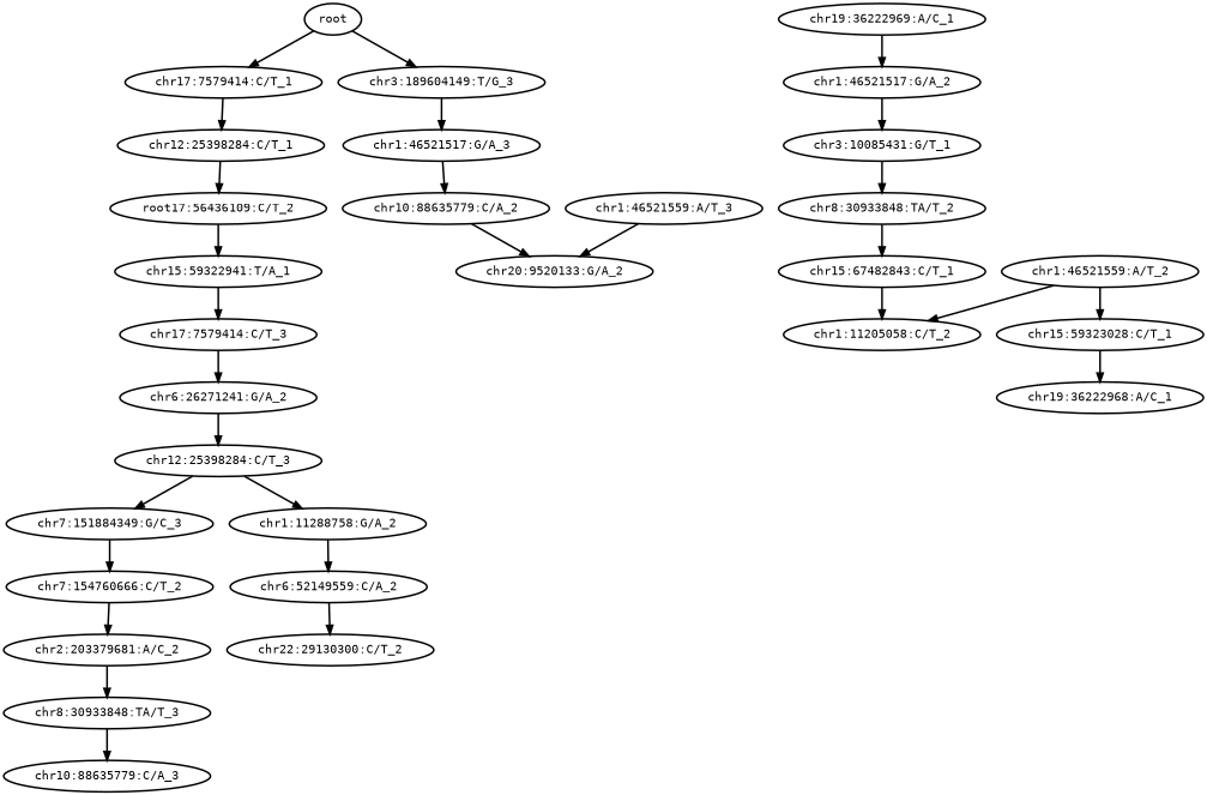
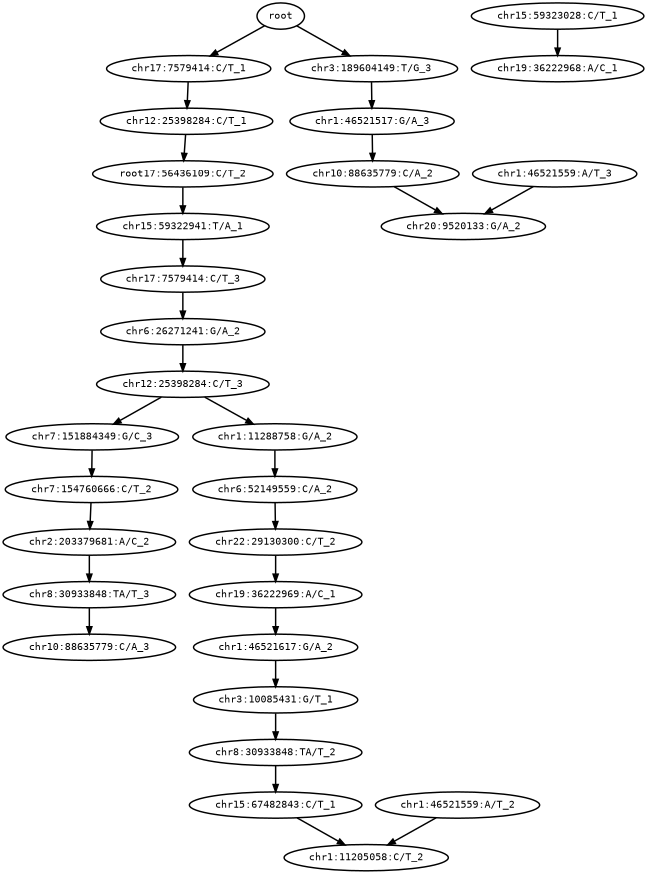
  digraph {
    fontname="DejaVu Sans Mono"
    rankdir=TB
    node [fontname="DejaVu Sans Mono" style=bold]
    edge [fontname="DejaVu Sans Mono" style=bold]
    n1 [label=root]
    n2 [label="chr17:7579414:C/T_1"]
    n3 [label="chr3:189604149:T/G_3"]
    n4 [label="chr12:25398284:C/T_1"]
    n5 [label="chr1:46521517:G/A_3"]
    n6 [label="root17:56436109:C/T_2"]
    n7 [label="chr15:59322941:T/A_1"]
    n8 [label="chr17:7579414:C/T_3"]
    n9 [label="chr6:26271241:G/A_2"]
    n10 [label="chr12:25398284:C/T_3"]
    n11 [label="chr7:151884349:G/C_3"]
    n12 [label="chr1:11288758:G/A_2"]
    n13 [label="chr7:154760666:C/T_2"]
    n14 [label="chr6:52149559:C/A_2"]
    n15 [label="chr2:203379681:A/C_2"]
    n16 [label="chr8:30933848:TA/T_3"]
    n17 [label="chr10:88635779:C/A_3"]
    n18 [label="chr22:29130300:C/T_2"]
    n19 [label="chr19:36222969:A/C_1"]
-   n20 [label="chr1:46521517:G/A_2"]
+   n20 [label="chr1:46521617:G/A_2"]
    n21 [label="chr3:10085431:G/T_1"]
    n22 [label="chr8:30933848:TA/T_2"]
    n23 [label="chr15:67482843:C/T_1"]
    n24 [label="chr1:11205058:C/T_2"]
    n25 [label="chr1:46521559:A/T_2"]
    n26 [label="chr15:59323028:C/T_1"]
    n27 [label="chr19:36222968:A/C_1"]
    n28 [label="chr10:88635779:C/A_2"]
    n29 [label="chr20:9520133:G/A_2"]
    n30 [label="chr1:46521559:A/T_3"]
    n1 -> n2
    n1 -> n3
    n2 -> n4
    n3 -> n5
    n4 -> n6
    n5 -> n28
    n6 -> n7
    n7 -> n8
    n8 -> n9
    n9 -> n10
    n10 -> n11
    n10 -> n12
    n11 -> n13
    n12 -> n14
    n13 -> n15
    n14 -> n18
    n15 -> n16
    n16 -> n17
+   n18 -> n19
    n19 -> n20
    n20 -> n21
    n21 -> n22
    n22 -> n23
    n23 -> n24
    n25 -> n24
-   n25 -> n26
    n26 -> n27
    n28 -> n29
    n30 -> n29
  }
